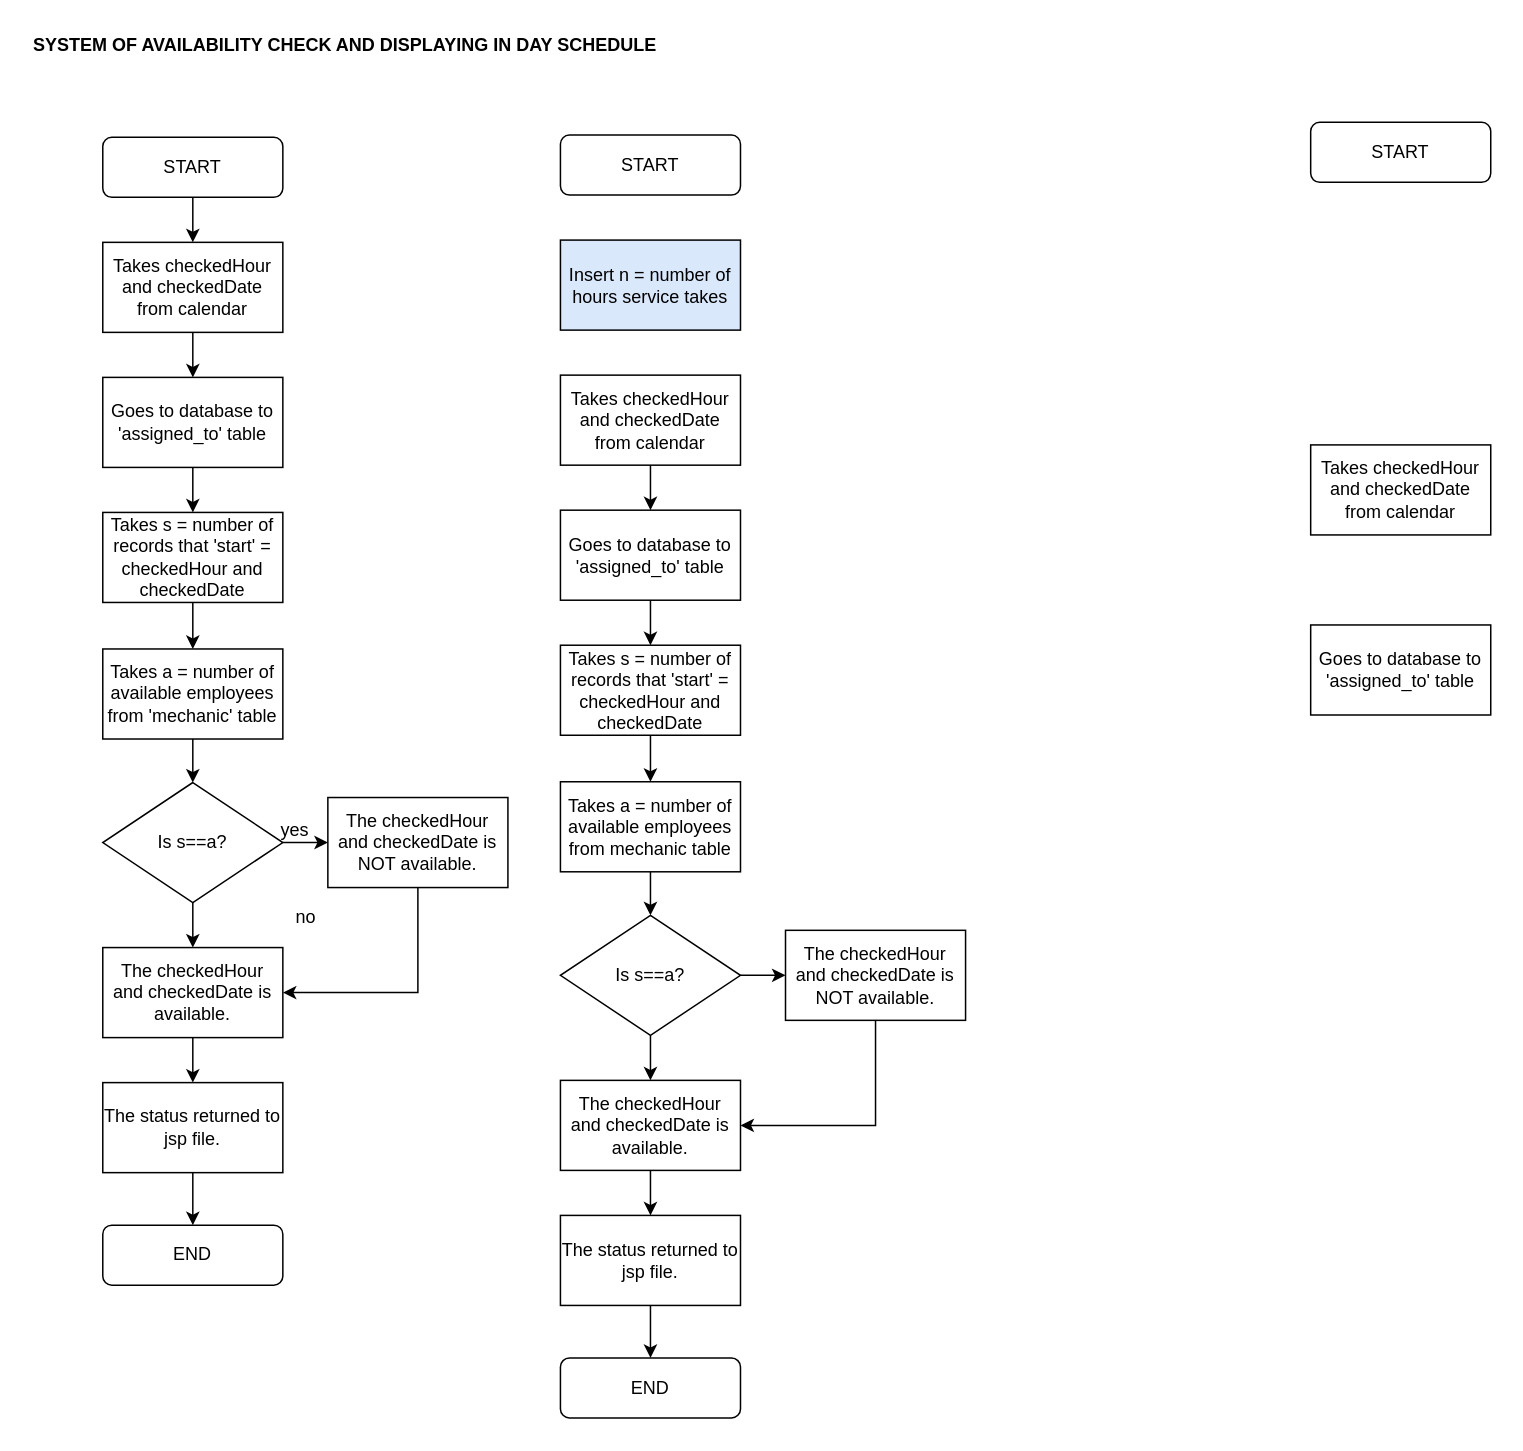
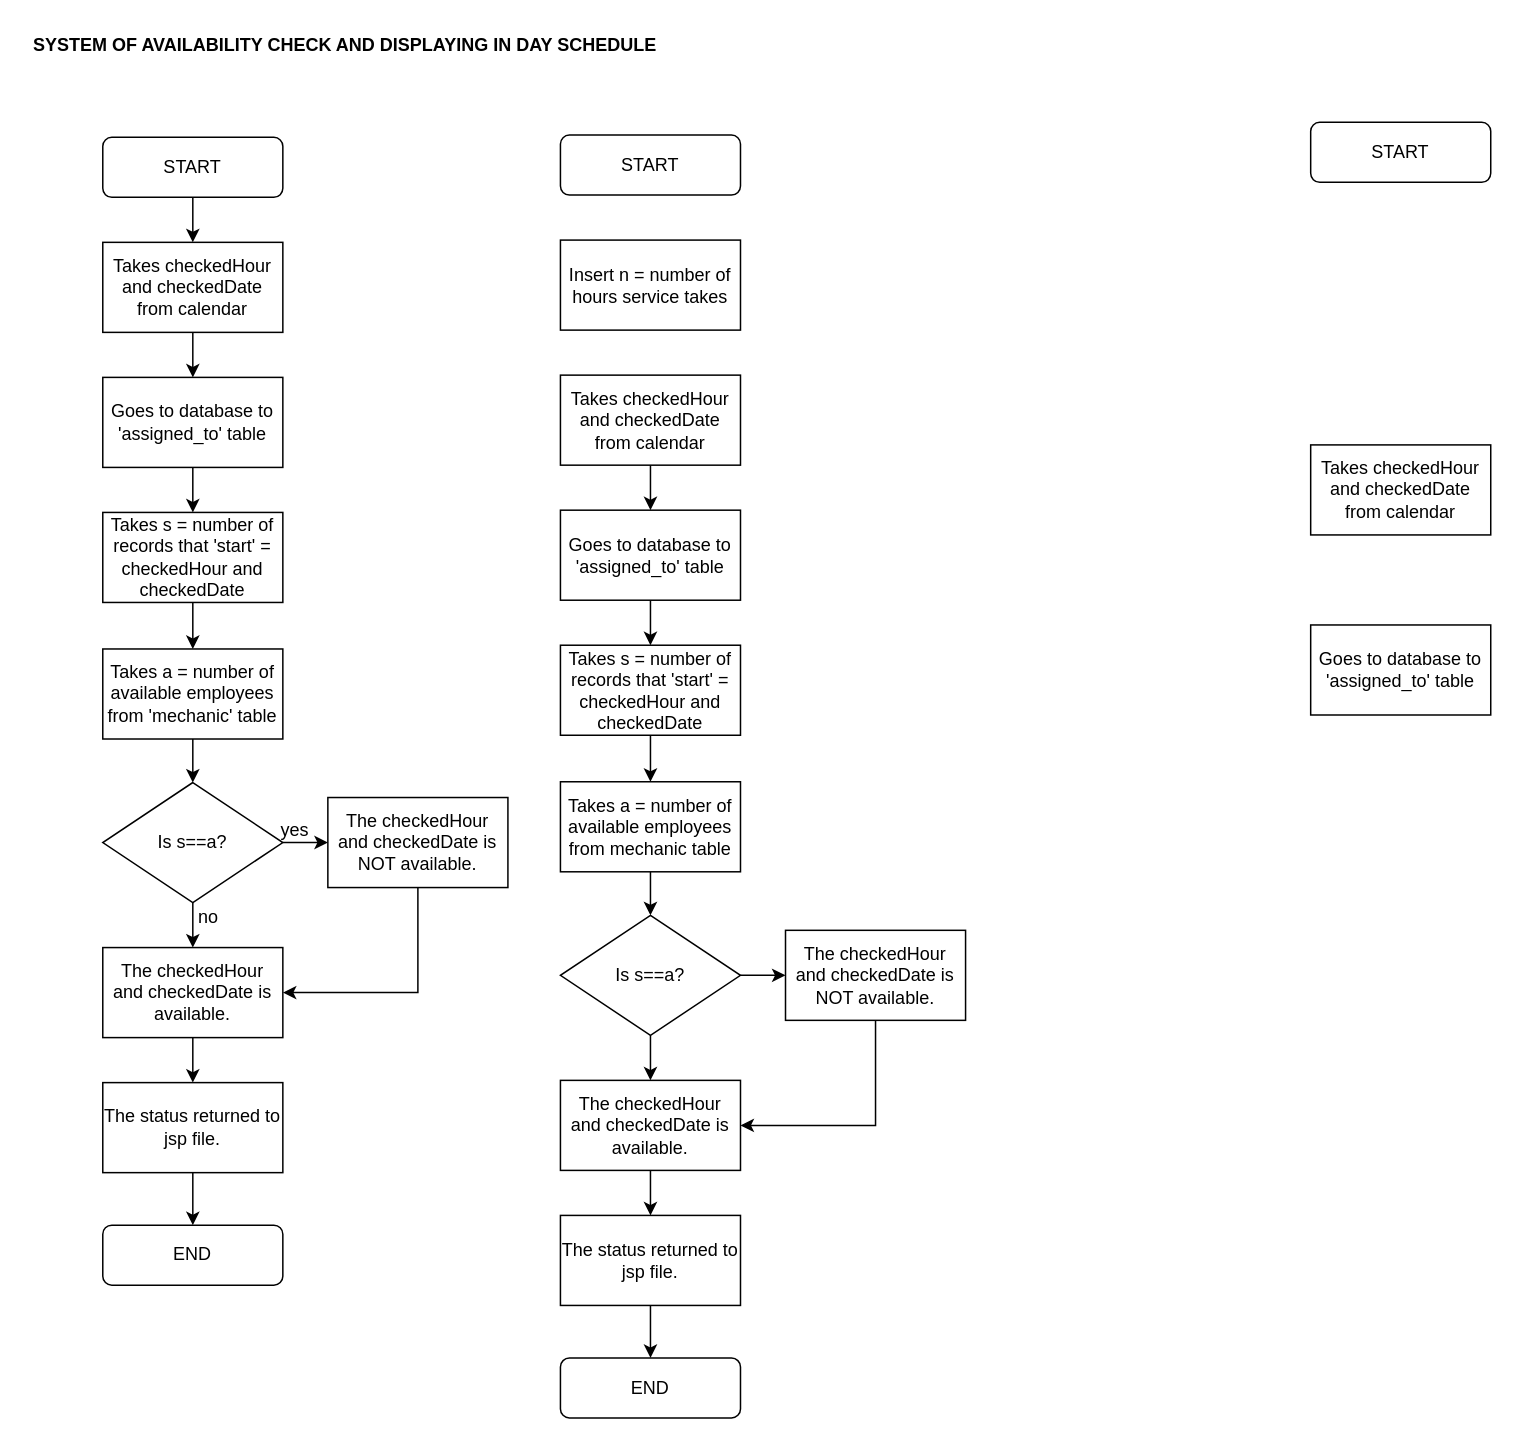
  <mxCell id="0" />
  <mxCell id="1" parent="0" />
  <mxCell id="2" value="&lt;b&gt;SYSTEM OF AVAILABILITY CHECK AND DISPLAYING IN DAY SCHEDULE&lt;/b&gt;" style="text;html=1;resizable=0;points=[];autosize=1;align=left;verticalAlign=top;spacingTop=-4;" parent="1" vertex="1"><mxGeometry x="20" y="20" width="450" height="20" as="geometry" /></mxCell>
- <mxCell id="3" value="Insert n = number of hours service takes" style="rounded=0;whiteSpace=wrap;html=1;fillColor=#dae8fc;" vertex="1" parent="1"><mxGeometry x="373" y="159.5" width="120" height="60" as="geometry" /></mxCell>
+ <mxCell id="3" value="Insert n = number of hours service takes" style="rounded=0;whiteSpace=wrap;html=1;" vertex="1" parent="1"><mxGeometry x="373" y="159.5" width="120" height="60" as="geometry" /></mxCell>
  <mxCell id="4" value="Takes checkedHour and checkedDate from calendar" style="rounded=0;whiteSpace=wrap;html=1;" vertex="1" parent="1"><mxGeometry x="873" y="296" width="120" height="60" as="geometry" /></mxCell>
  <mxCell id="5" value="Goes to database to 'assigned_to' table" style="rounded=0;whiteSpace=wrap;html=1;" vertex="1" parent="1"><mxGeometry x="873" y="416" width="120" height="60" as="geometry" /></mxCell>
  <mxCell id="6" value="END" style="rounded=1;whiteSpace=wrap;html=1;" vertex="1" parent="1"><mxGeometry x="68" y="816" width="120" height="40" as="geometry" /></mxCell>
  <mxCell id="7" style="edgeStyle=orthogonalEdgeStyle;rounded=0;orthogonalLoop=1;jettySize=auto;html=1;exitX=0.5;exitY=1;exitDx=0;exitDy=0;entryX=0.5;entryY=0;entryDx=0;entryDy=0;" edge="1" parent="1" source="8" target="10"><mxGeometry relative="1" as="geometry" /></mxCell>
  <mxCell id="8" value="Takes checkedHour and checkedDate from calendar" style="rounded=0;whiteSpace=wrap;html=1;" vertex="1" parent="1"><mxGeometry x="68" y="161" width="120" height="60" as="geometry" /></mxCell>
  <mxCell id="9" style="edgeStyle=orthogonalEdgeStyle;rounded=0;orthogonalLoop=1;jettySize=auto;html=1;entryX=0.5;entryY=0;entryDx=0;entryDy=0;" edge="1" parent="1" source="10" target="12"><mxGeometry relative="1" as="geometry" /></mxCell>
  <mxCell id="10" value="Goes to database to 'assigned_to' table" style="rounded=0;whiteSpace=wrap;html=1;" vertex="1" parent="1"><mxGeometry x="68" y="251" width="120" height="60" as="geometry" /></mxCell>
  <mxCell id="11" style="edgeStyle=orthogonalEdgeStyle;rounded=0;orthogonalLoop=1;jettySize=auto;html=1;exitX=0.5;exitY=1;exitDx=0;exitDy=0;" edge="1" parent="1" source="12" target="14"><mxGeometry relative="1" as="geometry" /></mxCell>
  <mxCell id="12" value="Takes s = number of records that 'start' = checkedHour and checkedDate " style="rounded=0;whiteSpace=wrap;html=1;" vertex="1" parent="1"><mxGeometry x="68" y="341" width="120" height="60" as="geometry" /></mxCell>
  <mxCell id="13" style="edgeStyle=orthogonalEdgeStyle;rounded=0;orthogonalLoop=1;jettySize=auto;html=1;exitX=0.5;exitY=1;exitDx=0;exitDy=0;entryX=0.5;entryY=0;entryDx=0;entryDy=0;" edge="1" parent="1" source="14" target="19"><mxGeometry relative="1" as="geometry" /></mxCell>
  <mxCell id="14" value="Takes a = number of available employees from 'mechanic' table " style="rounded=0;whiteSpace=wrap;html=1;" vertex="1" parent="1"><mxGeometry x="68" y="432" width="120" height="60" as="geometry" /></mxCell>
  <mxCell id="15" style="edgeStyle=orthogonalEdgeStyle;rounded=0;orthogonalLoop=1;jettySize=auto;html=1;exitX=0.5;exitY=1;exitDx=0;exitDy=0;entryX=0.5;entryY=0;entryDx=0;entryDy=0;" edge="1" parent="1" source="16" target="23"><mxGeometry relative="1" as="geometry" /></mxCell>
  <mxCell id="16" value="The checkedHour and checkedDate is available." style="rounded=0;whiteSpace=wrap;html=1;" vertex="1" parent="1"><mxGeometry x="68" y="631" width="120" height="60" as="geometry" /></mxCell>
  <mxCell id="17" style="edgeStyle=orthogonalEdgeStyle;rounded=0;orthogonalLoop=1;jettySize=auto;html=1;exitX=1;exitY=0.5;exitDx=0;exitDy=0;entryX=0;entryY=0.5;entryDx=0;entryDy=0;" edge="1" parent="1" source="19" target="21"><mxGeometry relative="1" as="geometry" /></mxCell>
  <mxCell id="18" style="edgeStyle=orthogonalEdgeStyle;rounded=0;orthogonalLoop=1;jettySize=auto;html=1;exitX=0.5;exitY=1;exitDx=0;exitDy=0;entryX=0.5;entryY=0;entryDx=0;entryDy=0;" edge="1" parent="1" source="19" target="16"><mxGeometry relative="1" as="geometry" /></mxCell>
  <mxCell id="19" value="Is s==a?" style="rhombus;whiteSpace=wrap;html=1;" vertex="1" parent="1"><mxGeometry x="68" y="521" width="120" height="80" as="geometry" /></mxCell>
  <mxCell id="20" style="edgeStyle=orthogonalEdgeStyle;rounded=0;orthogonalLoop=1;jettySize=auto;html=1;exitX=0.5;exitY=1;exitDx=0;exitDy=0;entryX=1;entryY=0.5;entryDx=0;entryDy=0;" edge="1" parent="1" source="21" target="16"><mxGeometry relative="1" as="geometry" /></mxCell>
  <mxCell id="21" value="The checkedHour and checkedDate is NOT available." style="rounded=0;whiteSpace=wrap;html=1;" vertex="1" parent="1"><mxGeometry x="218" y="531" width="120" height="60" as="geometry" /></mxCell>
  <mxCell id="22" style="edgeStyle=orthogonalEdgeStyle;rounded=0;orthogonalLoop=1;jettySize=auto;html=1;exitX=0.5;exitY=1;exitDx=0;exitDy=0;entryX=0.5;entryY=0;entryDx=0;entryDy=0;" edge="1" parent="1" source="23" target="6"><mxGeometry relative="1" as="geometry" /></mxCell>
  <mxCell id="23" value="The status returned to jsp file." style="rounded=0;whiteSpace=wrap;html=1;" vertex="1" parent="1"><mxGeometry x="68" y="721" width="120" height="60" as="geometry" /></mxCell>
  <mxCell id="24" style="edgeStyle=orthogonalEdgeStyle;rounded=0;orthogonalLoop=1;jettySize=auto;html=1;entryX=0.5;entryY=0;entryDx=0;entryDy=0;" edge="1" parent="1" source="25" target="8"><mxGeometry relative="1" as="geometry" /></mxCell>
  <mxCell id="25" value="START" style="rounded=1;whiteSpace=wrap;html=1;" vertex="1" parent="1"><mxGeometry x="68" y="91" width="120" height="40" as="geometry" /></mxCell>
  <mxCell id="26" value="START" style="rounded=1;whiteSpace=wrap;html=1;" vertex="1" parent="1"><mxGeometry x="873" y="81" width="120" height="40" as="geometry" /></mxCell>
  <mxCell id="27" value="END" style="rounded=1;whiteSpace=wrap;html=1;" vertex="1" parent="1"><mxGeometry x="373" y="904.5" width="120" height="40" as="geometry" /></mxCell>
  <mxCell id="28" style="edgeStyle=orthogonalEdgeStyle;rounded=0;orthogonalLoop=1;jettySize=auto;html=1;exitX=0.5;exitY=1;exitDx=0;exitDy=0;entryX=0.5;entryY=0;entryDx=0;entryDy=0;" edge="1" parent="1" source="29" target="31"><mxGeometry relative="1" as="geometry" /></mxCell>
  <mxCell id="29" value="Takes checkedHour and checkedDate from calendar" style="rounded=0;whiteSpace=wrap;html=1;" vertex="1" parent="1"><mxGeometry x="373" y="249.5" width="120" height="60" as="geometry" /></mxCell>
  <mxCell id="30" style="edgeStyle=orthogonalEdgeStyle;rounded=0;orthogonalLoop=1;jettySize=auto;html=1;entryX=0.5;entryY=0;entryDx=0;entryDy=0;" edge="1" parent="1" source="31" target="33"><mxGeometry relative="1" as="geometry" /></mxCell>
  <mxCell id="31" value="Goes to database to 'assigned_to' table" style="rounded=0;whiteSpace=wrap;html=1;" vertex="1" parent="1"><mxGeometry x="373" y="339.5" width="120" height="60" as="geometry" /></mxCell>
  <mxCell id="32" style="edgeStyle=orthogonalEdgeStyle;rounded=0;orthogonalLoop=1;jettySize=auto;html=1;exitX=0.5;exitY=1;exitDx=0;exitDy=0;" edge="1" parent="1" source="33" target="35"><mxGeometry relative="1" as="geometry" /></mxCell>
  <mxCell id="33" value="Takes s = number of records that 'start' = checkedHour and checkedDate " style="rounded=0;whiteSpace=wrap;html=1;" vertex="1" parent="1"><mxGeometry x="373" y="429.5" width="120" height="60" as="geometry" /></mxCell>
  <mxCell id="34" style="edgeStyle=orthogonalEdgeStyle;rounded=0;orthogonalLoop=1;jettySize=auto;html=1;exitX=0.5;exitY=1;exitDx=0;exitDy=0;entryX=0.5;entryY=0;entryDx=0;entryDy=0;" edge="1" parent="1" source="35" target="40"><mxGeometry relative="1" as="geometry" /></mxCell>
  <mxCell id="35" value="Takes a = number of available employees from mechanic table " style="rounded=0;whiteSpace=wrap;html=1;" vertex="1" parent="1"><mxGeometry x="373" y="520.5" width="120" height="60" as="geometry" /></mxCell>
  <mxCell id="36" style="edgeStyle=orthogonalEdgeStyle;rounded=0;orthogonalLoop=1;jettySize=auto;html=1;exitX=0.5;exitY=1;exitDx=0;exitDy=0;entryX=0.5;entryY=0;entryDx=0;entryDy=0;" edge="1" parent="1" source="37" target="44"><mxGeometry relative="1" as="geometry" /></mxCell>
  <mxCell id="37" value="The checkedHour and checkedDate is available." style="rounded=0;whiteSpace=wrap;html=1;" vertex="1" parent="1"><mxGeometry x="373" y="719.5" width="120" height="60" as="geometry" /></mxCell>
  <mxCell id="38" style="edgeStyle=orthogonalEdgeStyle;rounded=0;orthogonalLoop=1;jettySize=auto;html=1;exitX=1;exitY=0.5;exitDx=0;exitDy=0;entryX=0;entryY=0.5;entryDx=0;entryDy=0;" edge="1" parent="1" source="40" target="42"><mxGeometry relative="1" as="geometry" /></mxCell>
  <mxCell id="39" style="edgeStyle=orthogonalEdgeStyle;rounded=0;orthogonalLoop=1;jettySize=auto;html=1;exitX=0.5;exitY=1;exitDx=0;exitDy=0;entryX=0.5;entryY=0;entryDx=0;entryDy=0;" edge="1" parent="1" source="40" target="37"><mxGeometry relative="1" as="geometry" /></mxCell>
  <mxCell id="40" value="Is s==a?" style="rhombus;whiteSpace=wrap;html=1;" vertex="1" parent="1"><mxGeometry x="373" y="609.5" width="120" height="80" as="geometry" /></mxCell>
  <mxCell id="41" style="edgeStyle=orthogonalEdgeStyle;rounded=0;orthogonalLoop=1;jettySize=auto;html=1;exitX=0.5;exitY=1;exitDx=0;exitDy=0;entryX=1;entryY=0.5;entryDx=0;entryDy=0;" edge="1" parent="1" source="42" target="37"><mxGeometry relative="1" as="geometry" /></mxCell>
  <mxCell id="42" value="The checkedHour and checkedDate is NOT available." style="rounded=0;whiteSpace=wrap;html=1;" vertex="1" parent="1"><mxGeometry x="523" y="619.5" width="120" height="60" as="geometry" /></mxCell>
  <mxCell id="43" style="edgeStyle=orthogonalEdgeStyle;rounded=0;orthogonalLoop=1;jettySize=auto;html=1;exitX=0.5;exitY=1;exitDx=0;exitDy=0;entryX=0.5;entryY=0;entryDx=0;entryDy=0;" edge="1" parent="1" source="44" target="27"><mxGeometry relative="1" as="geometry" /></mxCell>
  <mxCell id="44" value="The status returned to jsp file." style="rounded=0;whiteSpace=wrap;html=1;" vertex="1" parent="1"><mxGeometry x="373" y="809.5" width="120" height="60" as="geometry" /></mxCell>
  <mxCell id="45" value="START" style="rounded=1;whiteSpace=wrap;html=1;" vertex="1" parent="1"><mxGeometry x="373" y="89.5" width="120" height="40" as="geometry" /></mxCell>
  <mxCell id="46" value="&lt;div&gt;yes&lt;/div&gt;" style="text;html=1;resizable=0;points=[];autosize=1;align=left;verticalAlign=top;spacingTop=-4;" vertex="1" parent="1"><mxGeometry x="185" y="543" width="30" height="20" as="geometry" /></mxCell>
- <mxCell id="47" value="no" style="text;html=1;resizable=0;points=[];autosize=1;align=left;verticalAlign=top;spacingTop=-4;" vertex="1" parent="1"><mxGeometry x="195" y="601" width="30" height="20" as="geometry" /></mxCell>
+ <mxCell id="47" value="no" style="text;html=1;resizable=0;points=[];autosize=1;align=left;verticalAlign=top;spacingTop=-4;" vertex="1" parent="1"><mxGeometry x="130" y="601" width="30" height="20" as="geometry" /></mxCell>
